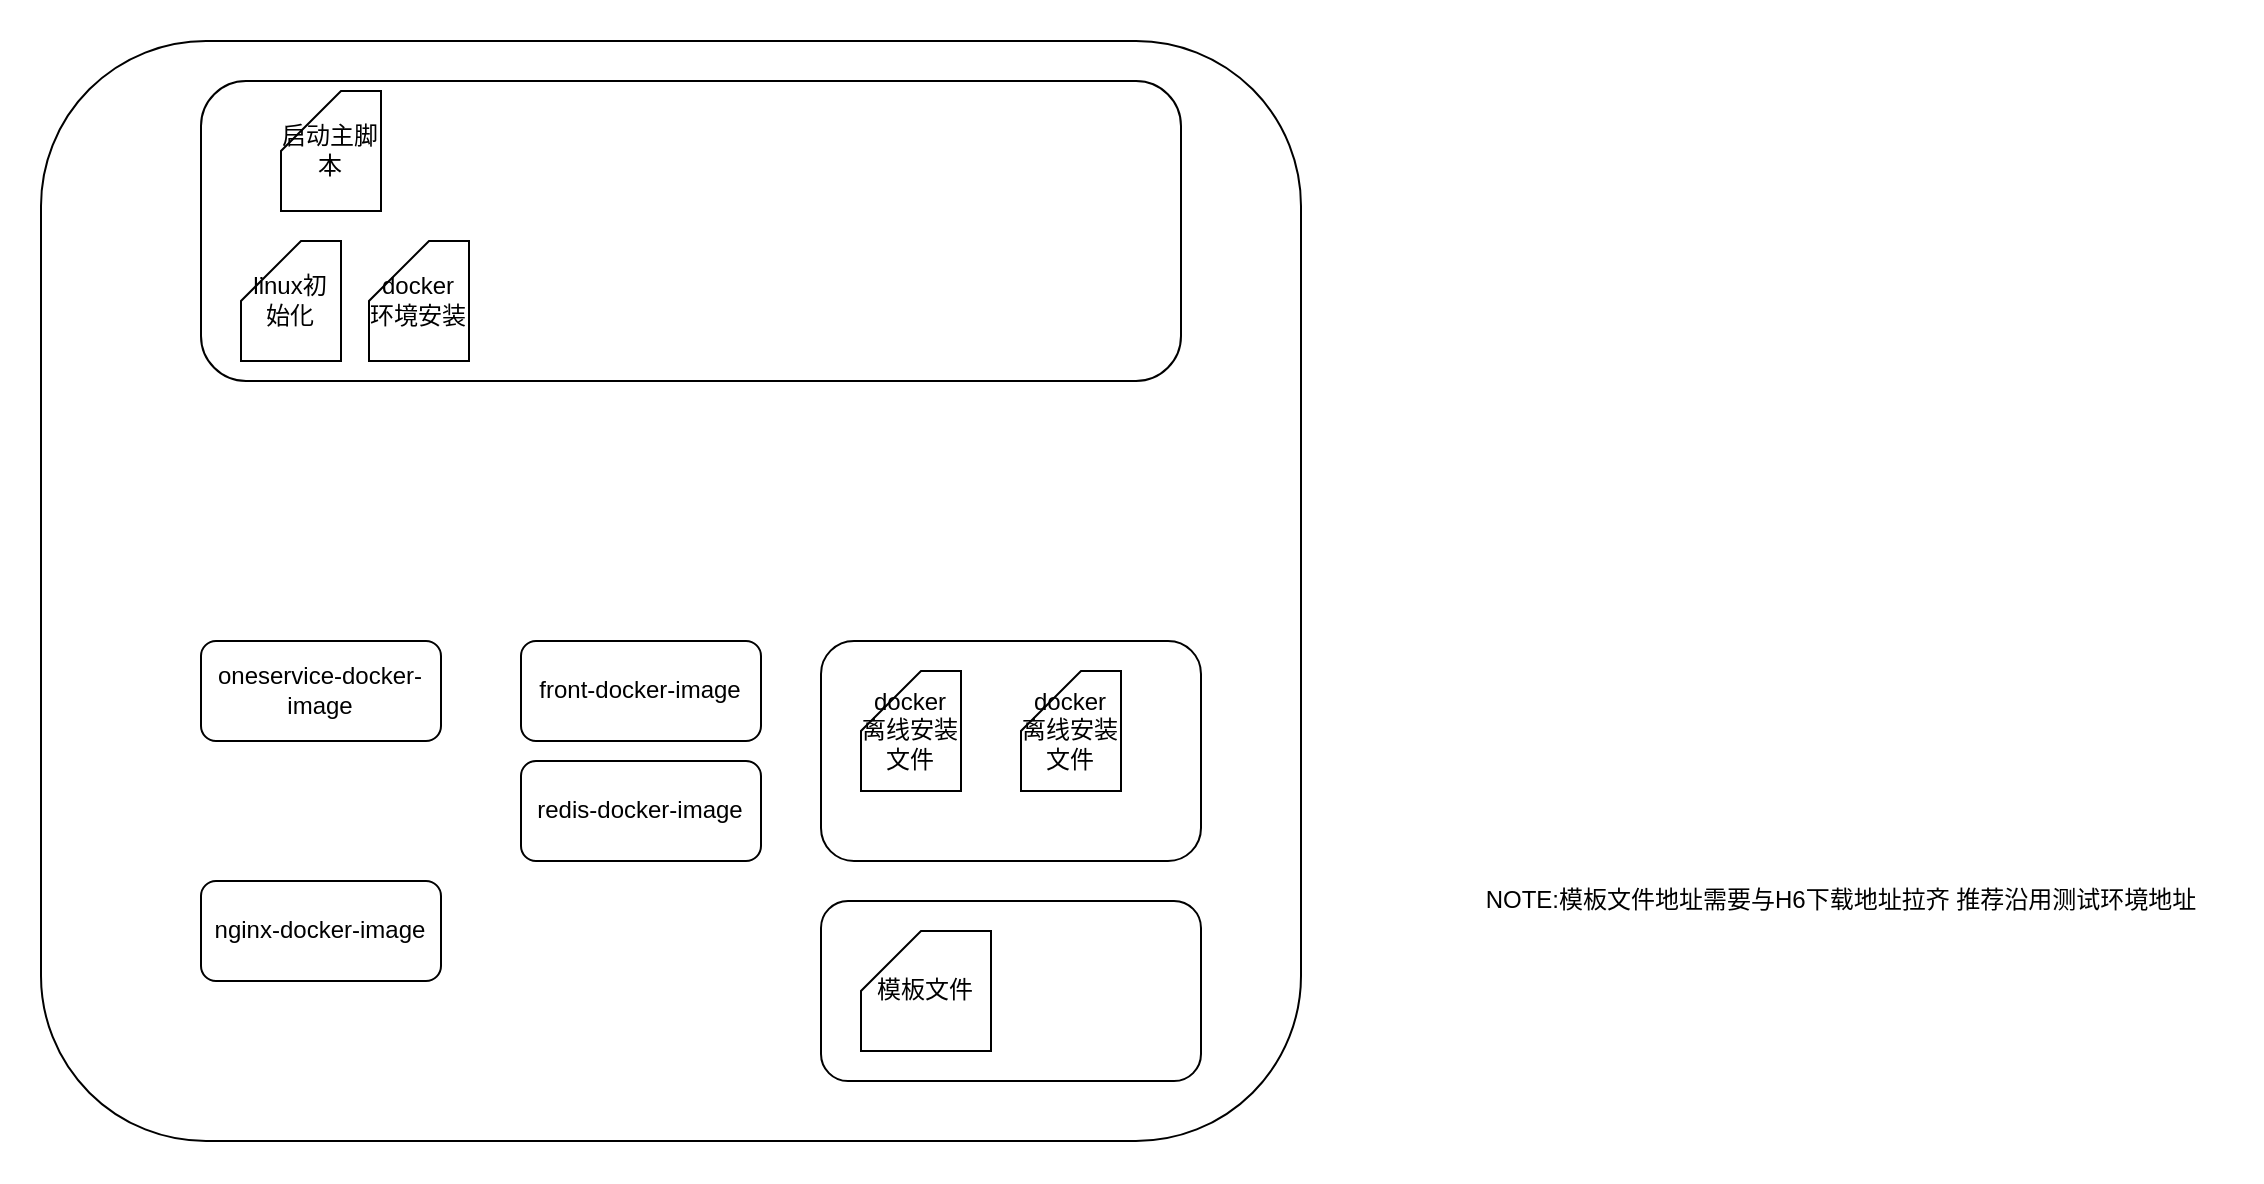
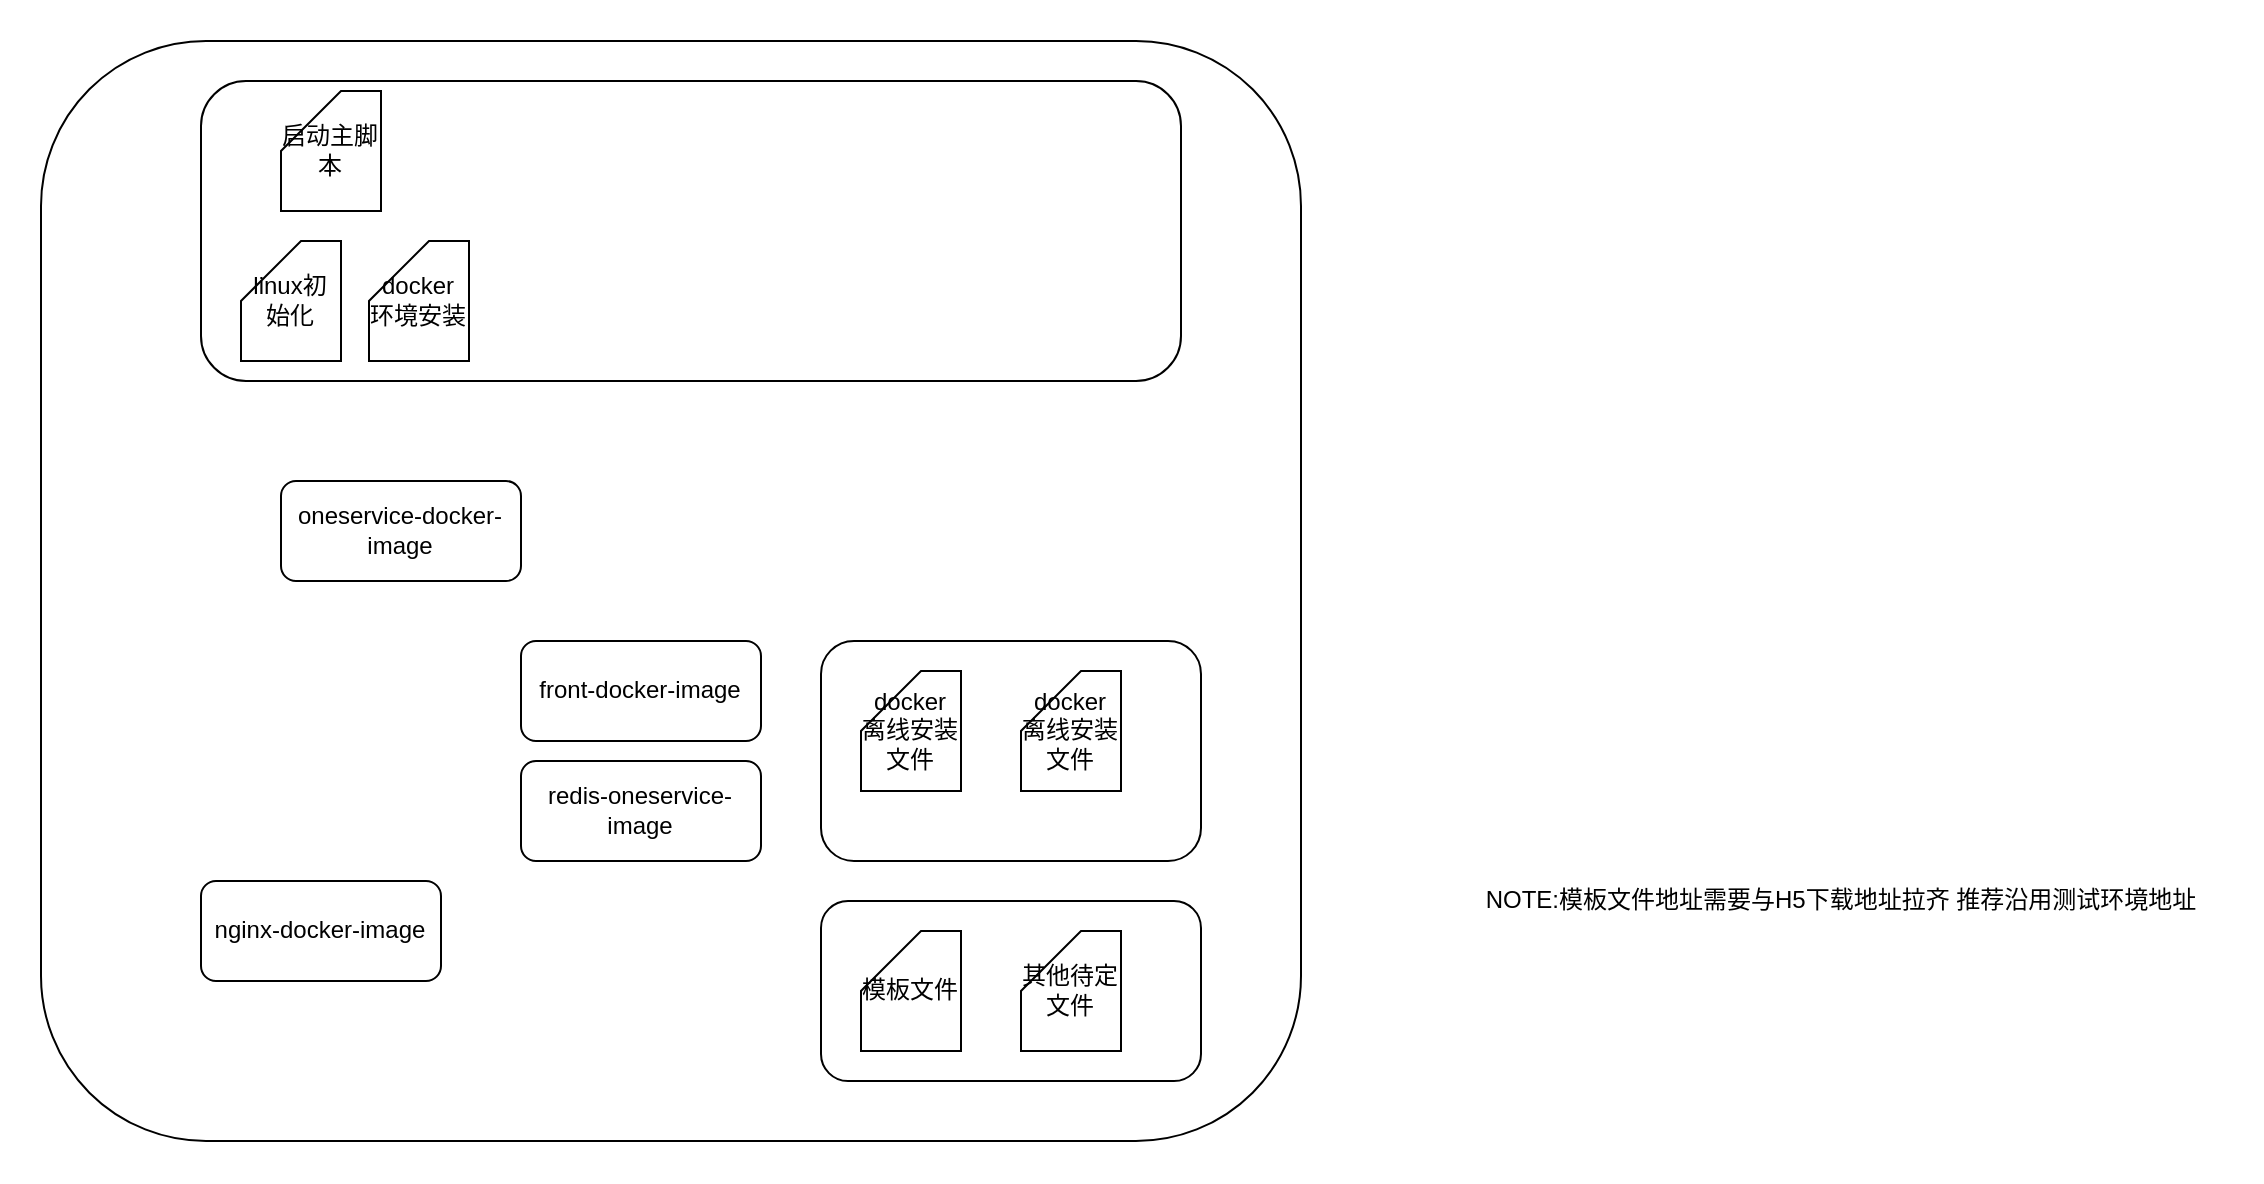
  <mxCell id="0" />
  <mxCell id="1" parent="0" />
  <mxCell id="2" value="" style="rounded=1;whiteSpace=wrap;html=1;" vertex="1" parent="1"><mxGeometry x="20" y="20" width="630" height="550" as="geometry" /></mxCell>
- <mxCell id="3" value="oneservice-docker-image" style="rounded=1;whiteSpace=wrap;html=1;" vertex="1" parent="1"><mxGeometry x="100" y="320" width="120" height="50" as="geometry" /></mxCell>
+ <mxCell id="3" value="oneservice-docker-image" style="rounded=1;whiteSpace=wrap;html=1;" vertex="1" parent="1"><mxGeometry x="140" y="240" width="120" height="50" as="geometry" /></mxCell>
  <mxCell id="4" value="front-docker-image" style="rounded=1;whiteSpace=wrap;html=1;" vertex="1" parent="1"><mxGeometry x="260" y="320" width="120" height="50" as="geometry" /></mxCell>
- <mxCell id="5" value="redis-docker-image" style="rounded=1;whiteSpace=wrap;html=1;" vertex="1" parent="1"><mxGeometry x="260" y="380" width="120" height="50" as="geometry" /></mxCell>
+ <mxCell id="5" value="redis-oneservice-image" style="rounded=1;whiteSpace=wrap;html=1;" vertex="1" parent="1"><mxGeometry x="260" y="380" width="120" height="50" as="geometry" /></mxCell>
  <mxCell id="6" value="" style="rounded=1;whiteSpace=wrap;html=1;" vertex="1" parent="1"><mxGeometry x="410" y="320" width="190" height="110" as="geometry" /></mxCell>
  <mxCell id="7" value="docker离线安装文件" style="shape=card;whiteSpace=wrap;html=1;" vertex="1" parent="1"><mxGeometry x="430" y="335" width="50" height="60" as="geometry" /></mxCell>
  <mxCell id="8" value="docker离线安装文件" style="shape=card;whiteSpace=wrap;html=1;" vertex="1" parent="1"><mxGeometry x="510" y="335" width="50" height="60" as="geometry" /></mxCell>
  <mxCell id="9" value="" style="rounded=1;whiteSpace=wrap;html=1;" vertex="1" parent="1"><mxGeometry x="100" y="40" width="490" height="150" as="geometry" /></mxCell>
  <mxCell id="10" value="启动主脚本" style="shape=card;whiteSpace=wrap;html=1;" vertex="1" parent="1"><mxGeometry x="140" y="45" width="50" height="60" as="geometry" /></mxCell>
  <mxCell id="11" value="docker环境安装" style="shape=card;whiteSpace=wrap;html=1;" vertex="1" parent="1"><mxGeometry x="184" y="120" width="50" height="60" as="geometry" /></mxCell>
  <mxCell id="12" value="linux初始化" style="shape=card;whiteSpace=wrap;html=1;" vertex="1" parent="1"><mxGeometry x="120" y="120" width="50" height="60" as="geometry" /></mxCell>
  <mxCell id="13" value="" style="rounded=1;whiteSpace=wrap;html=1;" vertex="1" parent="1"><mxGeometry x="410" y="450" width="190" height="90" as="geometry" /></mxCell>
- <mxCell id="14" value="模板文件" style="shape=card;whiteSpace=wrap;html=1;" vertex="1" parent="1"><mxGeometry x="430" y="465" width="65" height="60" as="geometry" /></mxCell>
+ <mxCell id="14" value="模板文件" style="shape=card;whiteSpace=wrap;html=1;" vertex="1" parent="1"><mxGeometry x="430" y="465" width="50" height="60" as="geometry" /></mxCell>
+ <mxCell id="15" value="其他待定文件" style="shape=card;whiteSpace=wrap;html=1;" vertex="1" parent="1"><mxGeometry x="510" y="465" width="50" height="60" as="geometry" /></mxCell>
  <mxCell id="16" value="nginx-docker-image" style="rounded=1;whiteSpace=wrap;html=1;" vertex="1" parent="1"><mxGeometry x="100" y="440" width="120" height="50" as="geometry" /></mxCell>
- <mxCell id="17" value="NOTE:模板文件地址需要与H6下载地址拉齐 推荐沿用测试环境地址" style="text;html=1;align=center;verticalAlign=middle;resizable=0;points=[];autosize=1;strokeColor=none;fillColor=none;" vertex="1" parent="1"><mxGeometry x="730" y="435" width="380" height="30" as="geometry" /></mxCell>
+ <mxCell id="17" value="NOTE:模板文件地址需要与H5下载地址拉齐 推荐沿用测试环境地址" style="text;html=1;align=center;verticalAlign=middle;resizable=0;points=[];autosize=1;strokeColor=none;fillColor=none;" vertex="1" parent="1"><mxGeometry x="730" y="435" width="380" height="30" as="geometry" /></mxCell>
